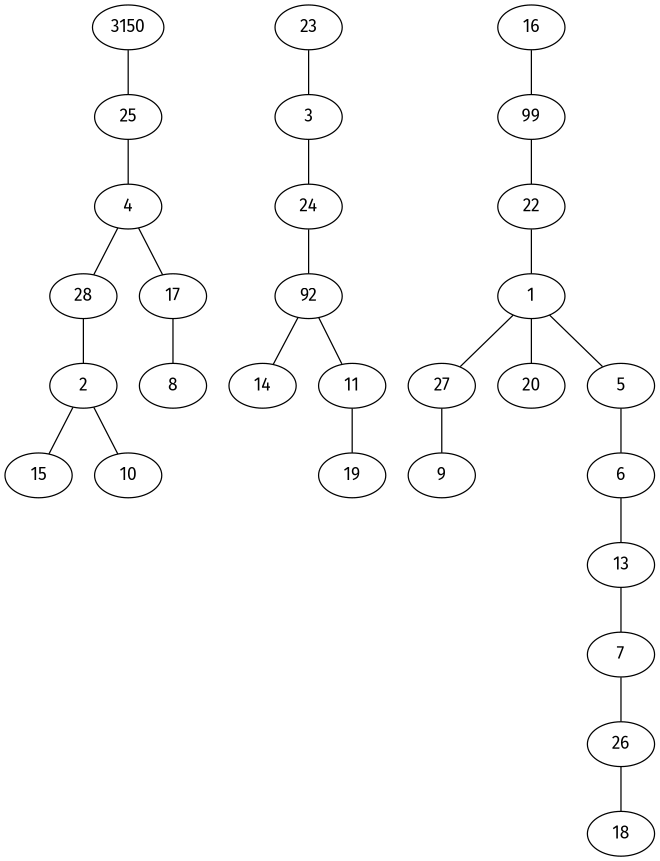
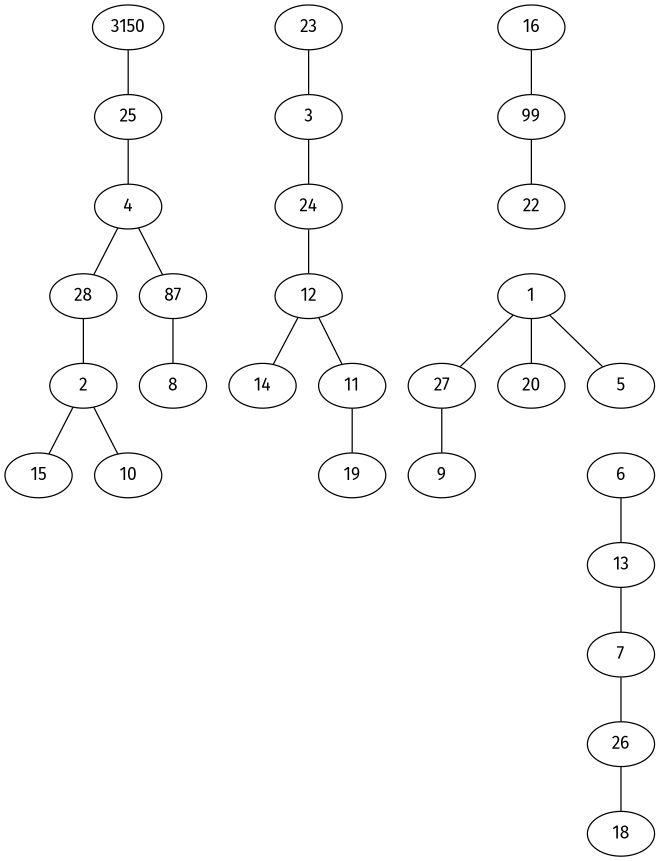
  graph {
    fontname="Fira Sans"
    node [fontname="Fira Sans"]
    edge [fontname="Fira Sans"]
    3150
    25
    4
    28
-   17
+   17 [label=87]
    2
    8
    15
    10
    23
    3
    24
-   12 [label=92]
+   12
    14
    11
    19
    n17 [label=99]
    16
    22
    1
    27
    20
    5
    9
    6
    13
    7
    26
    18
    3150 -- 25
    25 -- 4
    4 -- 28
    4 -- 17
    28 -- 2
    17 -- 8
    2 -- 15
    2 -- 10
    23 -- 3
    3 -- 24
    24 -- 12
    12 -- 14
    12 -- 11
    11 -- 19
    n17 -- 22
    16 -- n17
-   22 -- 1
    1 -- 27
    1 -- 20
    1 -- 5
    27 -- 9
-   5 -- 6
    6 -- 13
    13 -- 7
    7 -- 26
    26 -- 18
  }
